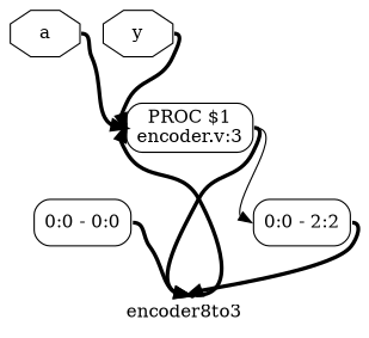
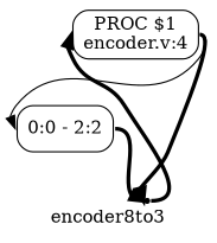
  digraph {
    fontname="DejaVu Serif"
    label=encoder8to3
    rankdir=TB
    remincross=true
    node [fontname="DejaVu Serif" shape=octagon]
    edge [color=black fontname="DejaVu Serif" headport=w style="setlinewidth(3)" tailport=e]
-   n4 [color=black fontcolor=black label=a]
-   p0 [label="PROC $1\nencoder.v:3" shape=box style=rounded]
+   p0 [label="PROC $1\nencoder.v:4" shape=box style=rounded]
    n2 [shape=point]
    x3 [label="<s0> 0:0 - 2:2 " shape=record style=rounded]
-   n5 [color=black fontcolor=black label=y]
-   x2 [label="<s0> 0:0 - 0:0 " shape=record style=rounded]
-   n4 -> p0
    p0 -> n2
    p0 -> x3 [style=""]
    n2 -> p0
    x3 -> n2 [tailport="s0:e"]
-   n5 -> p0
-   x2 -> n2 [tailport="s0:e"]
  }
